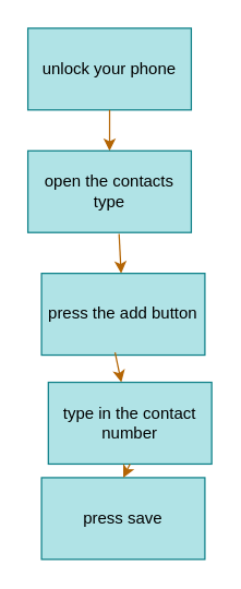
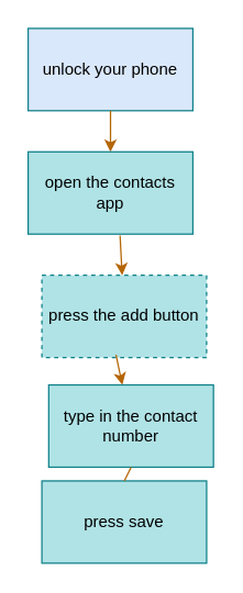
  <mxCell id="0" />
  <mxCell id="1" parent="0" />
- <mxCell id="2" value="unlock your phone" style="rounded=0;whiteSpace=wrap;html=1;fillColor=#b0e3e6;strokeColor=#0e8088;" vertex="1" parent="1"><mxGeometry width="120" height="60" as="geometry" x="20" y="20" /></mxCell>
+ <mxCell id="2" value="unlock your phone" style="rounded=0;whiteSpace=wrap;html=1;fillColor=#dae8fc;strokeColor=#0e8088;" vertex="1" parent="1"><mxGeometry width="120" height="60" as="geometry" x="20" y="20" /></mxCell>
  <mxCell id="3" value="" style="endArrow=classic;html=1;rounded=0;exitX=0.5;exitY=1;exitDx=0;exitDy=0;entryX=0.5;entryY=0;entryDx=0;entryDy=0;fillColor=#fad7ac;strokeColor=#b46504;" edge="1" parent="1" source="2" target="4"><mxGeometry width="50" height="50" relative="1" as="geometry"><mxPoint x="410" y="310" as="sourcePoint" /><mxPoint x="191.96" y="258.02" as="targetPoint" /></mxGeometry></mxCell>
- <mxCell id="4" value="open the contacts type" style="rounded=0;whiteSpace=wrap;html=1;fillColor=#b0e3e6;strokeColor=#0e8088;" vertex="1" parent="1"><mxGeometry y="110" width="120" height="60" as="geometry" x="20" /></mxCell>
+ <mxCell id="4" value="open the contacts app" style="rounded=0;whiteSpace=wrap;html=1;fillColor=#b0e3e6;strokeColor=#0e8088;" vertex="1" parent="1"><mxGeometry y="110" width="120" height="60" as="geometry" x="20" /></mxCell>
  <mxCell id="5" value="" style="endArrow=classic;html=1;rounded=0;exitX=0.558;exitY=1.017;exitDx=0;exitDy=0;exitPerimeter=0;fillColor=#fad7ac;strokeColor=#b46504;" edge="1" parent="1" source="4" target="6"><mxGeometry width="50" height="50" relative="1" as="geometry"><mxPoint x="-180" y="310" as="sourcePoint" /><mxPoint x="197" y="380" as="targetPoint" /></mxGeometry></mxCell>
- <mxCell id="6" value="press the add button&lt;br&gt;" style="rounded=0;whiteSpace=wrap;html=1;fillColor=#b0e3e6;strokeColor=#0e8088;" vertex="1" parent="1"><mxGeometry x="30" y="200" width="120" height="60" as="geometry" /></mxCell>
+ <mxCell id="6" value="press the add button&lt;br&gt;" style="rounded=0;whiteSpace=wrap;html=1;fillColor=#b0e3e6;strokeColor=#0e8088;dashed=1;" vertex="1" parent="1"><mxGeometry x="30" y="200" width="120" height="60" as="geometry" /></mxCell>
  <mxCell id="7" value="" style="endArrow=classic;html=1;rounded=0;exitX=0.45;exitY=0.967;exitDx=0;exitDy=0;exitPerimeter=0;fillColor=#fad7ac;strokeColor=#b46504;" edge="1" parent="1" source="6" target="8"><mxGeometry width="50" height="50" relative="1" as="geometry"><mxPoint x="-180" y="310" as="sourcePoint" /><mxPoint x="190" y="460" as="targetPoint" /></mxGeometry></mxCell>
  <mxCell id="8" value="type in the contact number" style="rounded=0;whiteSpace=wrap;html=1;fillColor=#b0e3e6;strokeColor=#0e8088;" vertex="1" parent="1"><mxGeometry x="35" y="280" width="120" height="60" as="geometry" /></mxCell>
  <mxCell id="9" value="press save" style="rounded=0;whiteSpace=wrap;html=1;fillColor=#b0e3e6;strokeColor=#0e8088;" vertex="1" parent="1"><mxGeometry x="30" y="350" width="120" height="60" as="geometry" /></mxCell>
- <mxCell id="10" value="" style="endArrow=classic;html=1;rounded=0;entryX=0.5;entryY=0;entryDx=0;entryDy=0;exitX=0.5;exitY=1;exitDx=0;exitDy=0;fillColor=#fad7ac;strokeColor=#b46504;" edge="1" parent="1" source="8" target="9"><mxGeometry width="50" height="50" relative="1" as="geometry"><mxPoint x="220" y="550" as="sourcePoint" /><mxPoint x="180" y="540" as="targetPoint" /></mxGeometry></mxCell>
+ <mxCell id="10" value="" style="endArrow=none;html=1;rounded=0;entryX=0.5;entryY=0;entryDx=0;entryDy=0;exitX=0.5;exitY=1;exitDx=0;exitDy=0;fillColor=#fad7ac;strokeColor=#b46504;" edge="1" parent="1" source="8" target="9"><mxGeometry width="50" height="50" relative="1" as="geometry"><mxPoint x="220" y="550" as="sourcePoint" /><mxPoint x="180" y="540" as="targetPoint" /></mxGeometry></mxCell>
